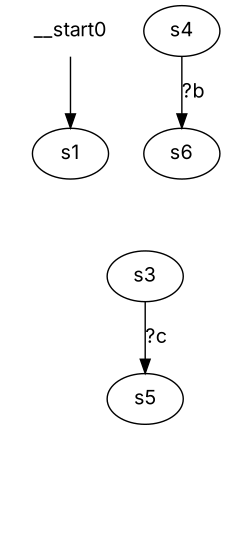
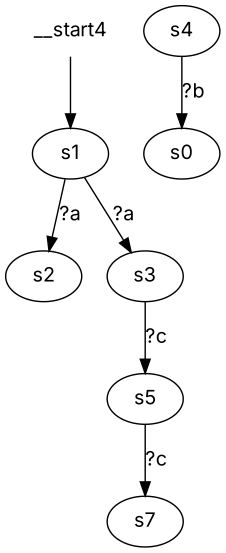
  digraph {
    fontname=Inter
    node [fontname=Inter]
    edge [fontname=Inter]
    n1 [label=s1]
+   n2 [label=s2]
    n3 [label=s3]
    n4 [label=s5]
    n5 [label=s4]
-   n6 [label=s6]
-   __start0 [shape=none]
+   n6 [label=s0]
+   n7 [label=s7]
+   __start0 [shape=none label=__start4]
+   n1 -> n2 [label="?a"]
+   n1 -> n3 [label="?a"]
    n3 -> n4 [label="?c"]
+   n4 -> n7 [label="?c"]
    n5 -> n6 [label="?b"]
    __start0 -> n1
  }
